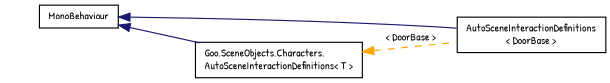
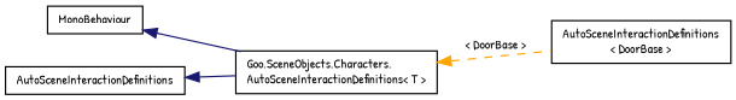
  digraph {
    fontname="Patrick Hand"
    rankdir=LR
    node [color=black fillcolor=white fontname="Patrick Hand" fontsize=10 shape=record style=filled]
    edge [color=midnightblue dir=back fontname="Patrick Hand" fontsize=10 labelfontname=Calibrii labelfontsize=10 style=solid]
    n1 [height=0.2 label="AutoSceneInteractionDefinitions\l\< DoorBase \>" width=0.4]
    n2 [height=0.2 label=MonoBehaviour width=0.4]
    n3 [height=0.2 label="Goo.SceneObjects.Characters.\lAutoSceneInteractionDefinitions\< T \>" width=0.4]
-   n2 -> n1
+   n4 [height=0.2 label=AutoSceneInteractionDefinitions width=0.4]
    n2 -> n3
    n3 -> n1 [color=orange label=" \< DoorBase \>" style=dashed]
+   n4 -> n3
  }
